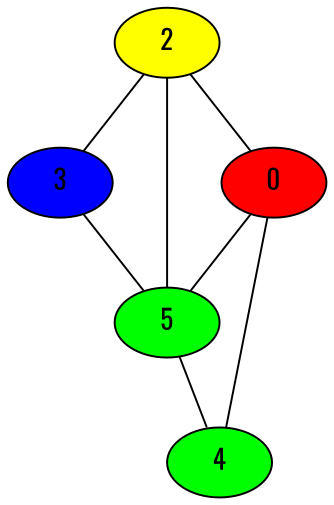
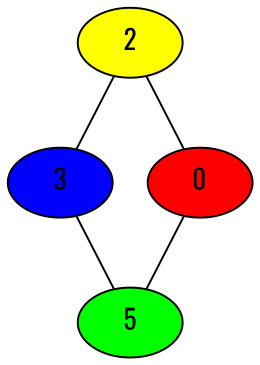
  graph {
    fontname=Oswald
    node [fillcolor=green fontname=Oswald style=filled]
    edge [fontname=Oswald]
    2 [fillcolor=yellow]
    3 [fillcolor=blue]
    n3 [label=5]
    0 [fillcolor=red]
-   4
    2 -- 3
-   2 -- n3
    2 -- 0
    3 -- n3
-   n3 -- 4
    0 -- n3
-   0 -- 4
  }
